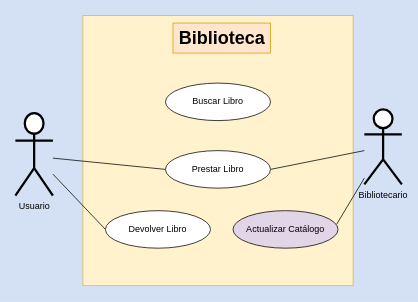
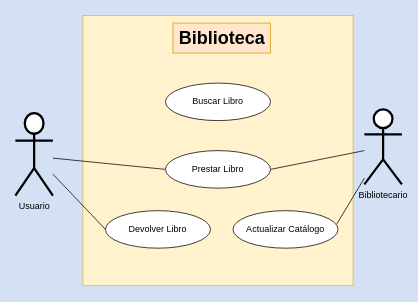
  <mxCell id="0" />
  <mxCell id="1" parent="0" />
  <mxCell id="2" value="" style="whiteSpace=wrap;html=1;aspect=fixed;fillColor=#fff2cc;strokeColor=#d6b656;" vertex="1" parent="1"><mxGeometry x="110" y="20" width="360" height="360" as="geometry" /></mxCell>
  <mxCell id="3" value="Usuario" style="shape=umlActor;verticalLabelPosition=bottom;verticalAlign=top;html=1;outlineConnect=0;strokeWidth=3;" vertex="1" parent="1"><mxGeometry x="20" y="150" width="50" height="110" as="geometry" /></mxCell>
  <mxCell id="4" style="rounded=0;orthogonalLoop=1;jettySize=auto;html=1;endArrow=none;endFill=0;entryX=1;entryY=0.5;entryDx=0;entryDy=0;" edge="1" parent="1" source="5" target="9"><mxGeometry relative="1" as="geometry" /></mxCell>
  <mxCell id="5" value="Bibliotecario&lt;br&gt;" style="shape=umlActor;verticalLabelPosition=bottom;verticalAlign=top;html=1;outlineConnect=0;strokeWidth=3;" vertex="1" parent="1"><mxGeometry x="485" y="145" width="50" height="100" as="geometry" /></mxCell>
  <mxCell id="6" value="Biblioteca" style="text;strokeColor=#d79b00;fillColor=#ffe6cc;html=1;fontSize=24;fontStyle=1;verticalAlign=middle;align=center;" vertex="1" parent="1"><mxGeometry x="230" y="30" width="130" height="40" as="geometry" /></mxCell>
  <mxCell id="7" value="Buscar Libro" style="ellipse;whiteSpace=wrap;html=1;" vertex="1" parent="1"><mxGeometry x="220" y="110" width="140" height="50" as="geometry" /></mxCell>
  <mxCell id="8" style="rounded=0;orthogonalLoop=1;jettySize=auto;html=1;endArrow=none;endFill=0;exitX=0;exitY=0.5;exitDx=0;exitDy=0;" edge="1" parent="1" source="9"><mxGeometry relative="1" as="geometry"><mxPoint x="70" y="210" as="targetPoint" /></mxGeometry></mxCell>
  <mxCell id="9" value="Prestar Libro" style="ellipse;whiteSpace=wrap;html=1;" vertex="1" parent="1"><mxGeometry x="220" y="200" width="140" height="50" as="geometry" /></mxCell>
  <mxCell id="10" style="rounded=0;orthogonalLoop=1;jettySize=auto;html=1;endArrow=none;endFill=0;exitX=0;exitY=0.5;exitDx=0;exitDy=0;" edge="1" parent="1" source="11" target="3"><mxGeometry relative="1" as="geometry"><mxPoint x="90" y="220" as="targetPoint" /></mxGeometry></mxCell>
  <mxCell id="11" value="Devolver Libro" style="ellipse;whiteSpace=wrap;html=1;" vertex="1" parent="1"><mxGeometry x="140" y="280" width="140" height="50" as="geometry" /></mxCell>
  <mxCell id="12" style="rounded=0;orthogonalLoop=1;jettySize=auto;html=1;endArrow=none;endFill=0;exitX=0.986;exitY=0.365;exitDx=0;exitDy=0;exitPerimeter=0;" edge="1" parent="1" source="13" target="5"><mxGeometry relative="1" as="geometry" /></mxCell>
- <mxCell id="13" value="Actualizar Catálogo" style="ellipse;whiteSpace=wrap;html=1;fillColor=#e1d5e7;" vertex="1" parent="1"><mxGeometry x="310" y="280" width="140" height="50" as="geometry" /></mxCell>
+ <mxCell id="13" value="Actualizar Catálogo" style="ellipse;whiteSpace=wrap;html=1;" vertex="1" parent="1"><mxGeometry x="310" y="280" width="140" height="50" as="geometry" /></mxCell>
